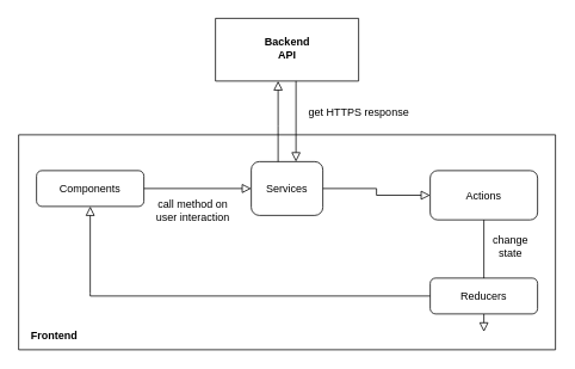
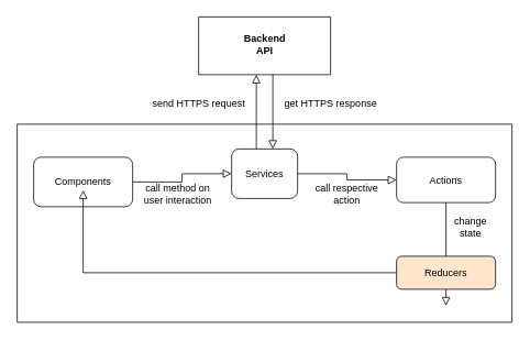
  <mxCell id="0" />
  <mxCell id="1" parent="0" />
- <mxCell id="2" value="Components" style="rounded=1;whiteSpace=wrap;html=1;fontSize=12;glass=0;strokeWidth=1;shadow=0;" parent="1" vertex="1"><mxGeometry x="40" y="190" width="120" height="40" as="geometry" /></mxCell>
+ <mxCell id="2" value="Components" style="rounded=1;whiteSpace=wrap;html=1;fontSize=12;glass=0;strokeWidth=1;shadow=0;" parent="1" vertex="1"><mxGeometry x="40" y="190" width="120" height="60" as="geometry" /></mxCell>
  <mxCell id="3" value="Services" style="rounded=1;whiteSpace=wrap;html=1;" vertex="1" parent="1"><mxGeometry x="280" y="180" width="80" height="60" as="geometry" /></mxCell>
  <mxCell id="4" value="" style="rounded=0;html=1;jettySize=auto;orthogonalLoop=1;fontSize=11;endArrow=block;endFill=0;endSize=8;strokeWidth=1;shadow=0;labelBackgroundColor=none;edgeStyle=orthogonalEdgeStyle;entryX=0;entryY=0.5;entryDx=0;entryDy=0;exitX=1;exitY=0.5;exitDx=0;exitDy=0;" edge="1" parent="1" source="2" target="3"><mxGeometry relative="1" as="geometry"><mxPoint x="170" y="50" as="sourcePoint" /><mxPoint x="180" y="50" as="targetPoint" /><Array as="points" /></mxGeometry></mxCell>
  <mxCell id="5" value="Actions" style="rounded=1;whiteSpace=wrap;html=1;fontSize=12;glass=0;strokeWidth=1;shadow=0;" vertex="1" parent="1"><mxGeometry x="480" y="190" width="120" height="55" as="geometry" /></mxCell>
  <mxCell id="6" value="" style="rounded=0;html=1;jettySize=auto;orthogonalLoop=1;fontSize=11;endArrow=block;endFill=0;endSize=8;strokeWidth=1;shadow=0;labelBackgroundColor=none;edgeStyle=orthogonalEdgeStyle;exitX=0.5;exitY=1;exitDx=0;exitDy=0;" edge="1" parent="1" source="5"><mxGeometry relative="1" as="geometry"><mxPoint x="540" y="80" as="sourcePoint" /><mxPoint x="540" y="370" as="targetPoint" /><Array as="points" /></mxGeometry></mxCell>
  <mxCell id="7" value="" style="rounded=0;html=1;jettySize=auto;orthogonalLoop=1;fontSize=11;endArrow=block;endFill=0;endSize=8;strokeWidth=1;shadow=0;labelBackgroundColor=none;edgeStyle=orthogonalEdgeStyle;entryX=0;entryY=0.5;entryDx=0;entryDy=0;exitX=1;exitY=0.5;exitDx=0;exitDy=0;" edge="1" parent="1" source="3" target="5"><mxGeometry relative="1" as="geometry"><mxPoint x="370" y="50" as="sourcePoint" /><mxPoint x="450" y="49.5" as="targetPoint" /><Array as="points" /></mxGeometry></mxCell>
  <mxCell id="8" value="" style="swimlane;startSize=0;" vertex="1" parent="1"><mxGeometry x="20" y="150" width="600" height="240" as="geometry" /></mxCell>
- <mxCell id="9" value="&lt;b&gt;Frontend&lt;/b&gt;" style="text;html=1;align=center;verticalAlign=middle;whiteSpace=wrap;rounded=0;" vertex="1" parent="8"><mxGeometry x="10" y="210" width="60" height="30" as="geometry" /></mxCell>
+ <mxCell id="10" value="&lt;div&gt;call respective action&lt;/div&gt;" style="text;html=1;align=center;verticalAlign=middle;whiteSpace=wrap;rounded=0;" vertex="1" parent="8"><mxGeometry x="360" y="70" width="80" height="30" as="geometry" /></mxCell>
  <mxCell id="11" value="call method on user interaction" style="text;html=1;align=center;verticalAlign=middle;whiteSpace=wrap;rounded=0;" vertex="1" parent="8"><mxGeometry x="150" y="70" width="90" height="30" as="geometry" /></mxCell>
- <mxCell id="12" value="Reducers" style="rounded=1;whiteSpace=wrap;html=1;fontSize=12;glass=0;strokeWidth=1;shadow=0;" vertex="1" parent="8"><mxGeometry x="460" y="160" width="120" height="40" as="geometry" /></mxCell>
+ <mxCell id="12" value="Reducers" style="rounded=1;whiteSpace=wrap;html=1;fontSize=12;glass=0;strokeWidth=1;shadow=0;fillColor=#ffe6cc;" vertex="1" parent="8"><mxGeometry x="460" y="160" width="120" height="40" as="geometry" /></mxCell>
  <mxCell id="13" value="change state" style="text;html=1;align=center;verticalAlign=middle;whiteSpace=wrap;rounded=0;" vertex="1" parent="8"><mxGeometry x="520" y="110" width="60" height="30" as="geometry" /></mxCell>
  <mxCell id="14" value="" style="rounded=0;html=1;jettySize=auto;orthogonalLoop=1;fontSize=11;endArrow=block;endFill=0;endSize=8;strokeWidth=1;shadow=0;labelBackgroundColor=none;edgeStyle=orthogonalEdgeStyle;" edge="1" parent="8"><mxGeometry relative="1" as="geometry"><mxPoint x="460" y="180" as="sourcePoint" /><mxPoint x="80" y="80" as="targetPoint" /><Array as="points"><mxPoint x="80" y="177" /><mxPoint x="80" y="-140" /></Array></mxGeometry></mxCell>
  <mxCell id="15" value="" style="rounded=0;html=1;jettySize=auto;orthogonalLoop=1;fontSize=11;endArrow=block;endFill=0;endSize=8;strokeWidth=1;shadow=0;labelBackgroundColor=none;edgeStyle=orthogonalEdgeStyle;exitX=0.5;exitY=0;exitDx=0;exitDy=0;" edge="1" parent="1"><mxGeometry relative="1" as="geometry"><mxPoint x="310" y="180" as="sourcePoint" /><mxPoint x="310" y="90" as="targetPoint" /><Array as="points"><mxPoint x="310" y="140" /><mxPoint x="310" y="140" /></Array></mxGeometry></mxCell>
  <mxCell id="16" value="" style="swimlane;startSize=0;" vertex="1" parent="1"><mxGeometry x="240" y="20" width="160" height="70" as="geometry" /></mxCell>
  <mxCell id="17" value="&lt;div&gt;&lt;b&gt;Backend&lt;/b&gt;&lt;/div&gt;&lt;div&gt;&lt;b&gt;API&lt;br&gt;&lt;/b&gt;&lt;/div&gt;" style="text;html=1;align=center;verticalAlign=middle;resizable=0;points=[];autosize=1;strokeColor=none;fillColor=none;" vertex="1" parent="1"><mxGeometry x="285" y="33" width="70" height="40" as="geometry" /></mxCell>
+ <mxCell id="18" value="send HTTPS request" style="text;html=1;align=center;verticalAlign=middle;resizable=0;points=[];autosize=1;strokeColor=none;fillColor=none;" vertex="1" parent="1"><mxGeometry x="170" y="110" width="140" height="30" as="geometry" /></mxCell>
  <mxCell id="19" value="" style="rounded=0;html=1;jettySize=auto;orthogonalLoop=1;fontSize=11;endArrow=block;endFill=0;endSize=8;strokeWidth=1;shadow=0;labelBackgroundColor=none;edgeStyle=orthogonalEdgeStyle;" edge="1" parent="1"><mxGeometry relative="1" as="geometry"><mxPoint x="330" y="90" as="sourcePoint" /><mxPoint x="330" y="180" as="targetPoint" /><Array as="points" /></mxGeometry></mxCell>
  <mxCell id="20" value="get HTTPS response" style="text;html=1;align=center;verticalAlign=middle;resizable=0;points=[];autosize=1;strokeColor=none;fillColor=none;" vertex="1" parent="1"><mxGeometry x="330" y="110" width="140" height="30" as="geometry" /></mxCell>
